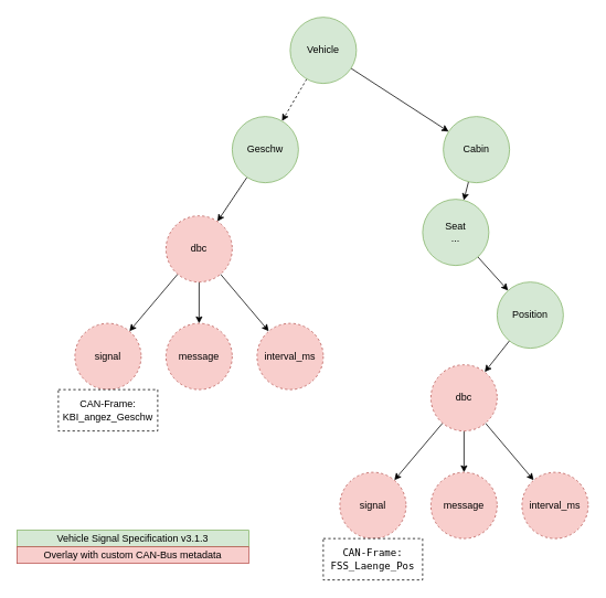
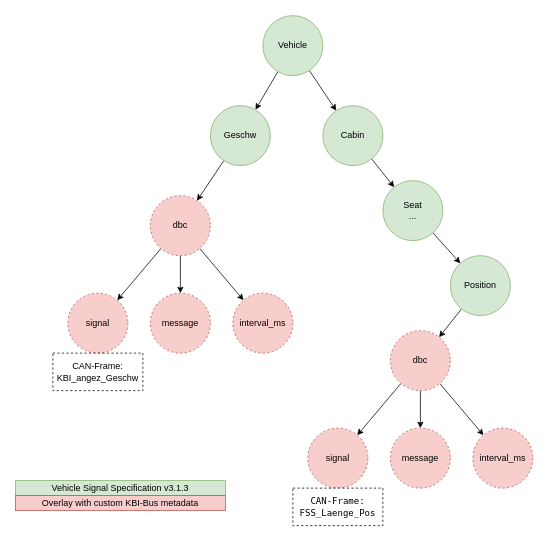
  <mxCell id="0" />
  <mxCell id="1" parent="0" />
- <mxCell id="2" style="edgeStyle=none;html=1;dashed=1;" edge="1" parent="1" source="4" target="6"><mxGeometry relative="1" as="geometry" /></mxCell>
+ <mxCell id="2" style="edgeStyle=none;html=1;" edge="1" parent="1" source="4" target="6"><mxGeometry relative="1" as="geometry" /></mxCell>
  <mxCell id="3" style="edgeStyle=none;html=1;" edge="1" parent="1" source="4" target="15"><mxGeometry relative="1" as="geometry" /></mxCell>
  <mxCell id="4" value="Vehicle" style="ellipse;whiteSpace=wrap;html=1;aspect=fixed;fillColor=#d5e8d4;strokeColor=#82b366;" vertex="1" parent="1"><mxGeometry x="350" y="20" width="80" height="80" as="geometry" /></mxCell>
  <mxCell id="5" style="edgeStyle=none;html=1;" edge="1" parent="1" source="6" target="10"><mxGeometry relative="1" as="geometry" /></mxCell>
  <mxCell id="6" value="Geschw" style="ellipse;whiteSpace=wrap;html=1;aspect=fixed;fillColor=#d5e8d4;strokeColor=#82b366;" vertex="1" parent="1"><mxGeometry x="280" y="140" width="80" height="80" as="geometry" /></mxCell>
  <mxCell id="7" style="edgeStyle=none;html=1;" edge="1" parent="1" source="10" target="11"><mxGeometry relative="1" as="geometry" /></mxCell>
  <mxCell id="8" style="edgeStyle=none;html=1;" edge="1" parent="1" source="10" target="12"><mxGeometry relative="1" as="geometry" /></mxCell>
  <mxCell id="9" style="edgeStyle=none;html=1;" edge="1" parent="1" source="10" target="13"><mxGeometry relative="1" as="geometry" /></mxCell>
  <mxCell id="10" value="dbc" style="ellipse;whiteSpace=wrap;html=1;aspect=fixed;fillColor=#f8cecc;strokeColor=#b85450;dashed=1;" vertex="1" parent="1"><mxGeometry x="200" y="260" width="80" height="80" as="geometry" /></mxCell>
  <mxCell id="11" value="signal" style="ellipse;whiteSpace=wrap;html=1;aspect=fixed;fillColor=#f8cecc;strokeColor=#b85450;dashed=1;" vertex="1" parent="1"><mxGeometry x="90" y="390" width="80" height="80" as="geometry" /></mxCell>
  <mxCell id="12" value="message" style="ellipse;whiteSpace=wrap;html=1;aspect=fixed;fillColor=#f8cecc;strokeColor=#b85450;dashed=1;" vertex="1" parent="1"><mxGeometry x="200" y="390" width="80" height="80" as="geometry" /></mxCell>
  <mxCell id="13" value="interval_ms" style="ellipse;whiteSpace=wrap;html=1;aspect=fixed;fillColor=#f8cecc;strokeColor=#b85450;dashed=1;" vertex="1" parent="1"><mxGeometry x="310" y="390" width="80" height="80" as="geometry" /></mxCell>
  <mxCell id="14" style="edgeStyle=none;html=1;" edge="1" parent="1" source="15" target="19"><mxGeometry relative="1" as="geometry" /></mxCell>
- <mxCell id="15" value="Cabin" style="ellipse;whiteSpace=wrap;html=1;aspect=fixed;fillColor=#d5e8d4;strokeColor=#82b366;" vertex="1" parent="1"><mxGeometry x="535" y="140" width="80" height="80" as="geometry" /></mxCell>
+ <mxCell id="15" value="Cabin" style="ellipse;whiteSpace=wrap;html=1;aspect=fixed;fillColor=#d5e8d4;strokeColor=#82b366;" vertex="1" parent="1"><mxGeometry x="430" y="140" width="80" height="80" as="geometry" /></mxCell>
  <mxCell id="16" style="edgeStyle=none;html=1;" edge="1" parent="1" source="17" target="23"><mxGeometry relative="1" as="geometry"><mxPoint x="672.614" y="414.223" as="sourcePoint" /></mxGeometry></mxCell>
  <mxCell id="17" value="Position" style="ellipse;whiteSpace=wrap;html=1;aspect=fixed;fillColor=#d5e8d4;strokeColor=#82b366;" vertex="1" parent="1"><mxGeometry x="600" y="340" width="80" height="80" as="geometry" /></mxCell>
  <mxCell id="18" style="edgeStyle=none;html=1;" edge="1" parent="1" source="19" target="17"><mxGeometry relative="1" as="geometry"><mxPoint x="610.38" y="280.655" as="targetPoint" /></mxGeometry></mxCell>
  <mxCell id="19" value="Seat&lt;br&gt;..." style="ellipse;whiteSpace=wrap;html=1;aspect=fixed;fillColor=#d5e8d4;strokeColor=#82b366;" vertex="1" parent="1"><mxGeometry x="510" y="240" width="80" height="80" as="geometry" /></mxCell>
  <mxCell id="20" style="edgeStyle=none;html=1;" edge="1" source="23" target="24" parent="1"><mxGeometry relative="1" as="geometry" /></mxCell>
  <mxCell id="21" style="edgeStyle=none;html=1;" edge="1" source="23" target="25" parent="1"><mxGeometry relative="1" as="geometry" /></mxCell>
  <mxCell id="22" style="edgeStyle=none;html=1;" edge="1" source="23" target="26" parent="1"><mxGeometry relative="1" as="geometry" /></mxCell>
  <mxCell id="23" value="dbc" style="ellipse;whiteSpace=wrap;html=1;aspect=fixed;fillColor=#f8cecc;strokeColor=#b85450;dashed=1;" vertex="1" parent="1"><mxGeometry x="520" y="440" width="80" height="80" as="geometry" /></mxCell>
  <mxCell id="24" value="signal" style="ellipse;whiteSpace=wrap;html=1;aspect=fixed;fillColor=#f8cecc;strokeColor=#b85450;dashed=1;" vertex="1" parent="1"><mxGeometry x="410" y="570" width="80" height="80" as="geometry" /></mxCell>
  <mxCell id="25" value="message" style="ellipse;whiteSpace=wrap;html=1;aspect=fixed;fillColor=#f8cecc;strokeColor=#b85450;dashed=1;" vertex="1" parent="1"><mxGeometry x="520" y="570" width="80" height="80" as="geometry" /></mxCell>
  <mxCell id="26" value="interval_ms" style="ellipse;whiteSpace=wrap;html=1;aspect=fixed;fillColor=#f8cecc;strokeColor=#b85450;dashed=1;" vertex="1" parent="1"><mxGeometry x="630" y="570" width="80" height="80" as="geometry" /></mxCell>
  <mxCell id="27" value="CAN-Frame:&lt;br&gt;KBI_angez_Geschw" style="rounded=0;whiteSpace=wrap;html=1;dashed=1;" vertex="1" parent="1"><mxGeometry x="70" y="470" width="120" height="50" as="geometry" /></mxCell>
  <mxCell id="28" value="&lt;pre style=&quot;tab-size: 4;&quot; tabindex=&quot;0&quot;&gt;&lt;code style=&quot;&quot; data-lang=&quot;yaml&quot; class=&quot;language-yaml&quot;&gt;&lt;span style=&quot;display: flex;&quot;&gt;&lt;span style=&quot;color: rgb(248, 248, 248); text-decoration-line: underline;&quot;&gt;&lt;/span&gt;&lt;span style=&quot;color: rgb(0, 0, 0);&quot;&gt;CAN-Frame:&lt;br&gt;FSS_Laenge_Pos&lt;/span&gt;&lt;span style=&quot;color: rgb(248, 248, 248); text-decoration-line: underline;&quot;&gt;&lt;/span&gt;&lt;span style=&quot;background-color: rgb(248, 248, 248); color: rgb(248, 248, 248); text-decoration-line: underline;&quot;&gt;&lt;br&gt;&lt;/span&gt;&lt;/span&gt;&lt;/code&gt;&lt;/pre&gt;" style="rounded=0;whiteSpace=wrap;html=1;dashed=1;" vertex="1" parent="1"><mxGeometry x="390" y="650" width="120" height="50" as="geometry" /></mxCell>
  <mxCell id="29" value="Vehicle Signal Specification v3.1.3" style="rounded=0;whiteSpace=wrap;html=1;labelBackgroundColor=none;fillColor=#d5e8d4;strokeColor=#82b366;" vertex="1" parent="1"><mxGeometry x="20" y="640" width="280" height="20" as="geometry" /></mxCell>
- <mxCell id="30" value="Overlay with custom CAN-Bus metadata" style="rounded=0;whiteSpace=wrap;html=1;labelBackgroundColor=none;fillColor=#f8cecc;strokeColor=#b85450;" vertex="1" parent="1"><mxGeometry x="20" y="660" width="280" height="20" as="geometry" /></mxCell>
+ <mxCell id="30" value="Overlay with custom KBI-Bus metadata" style="rounded=0;whiteSpace=wrap;html=1;labelBackgroundColor=none;fillColor=#f8cecc;strokeColor=#b85450;" vertex="1" parent="1"><mxGeometry x="20" y="660" width="280" height="20" as="geometry" /></mxCell>
